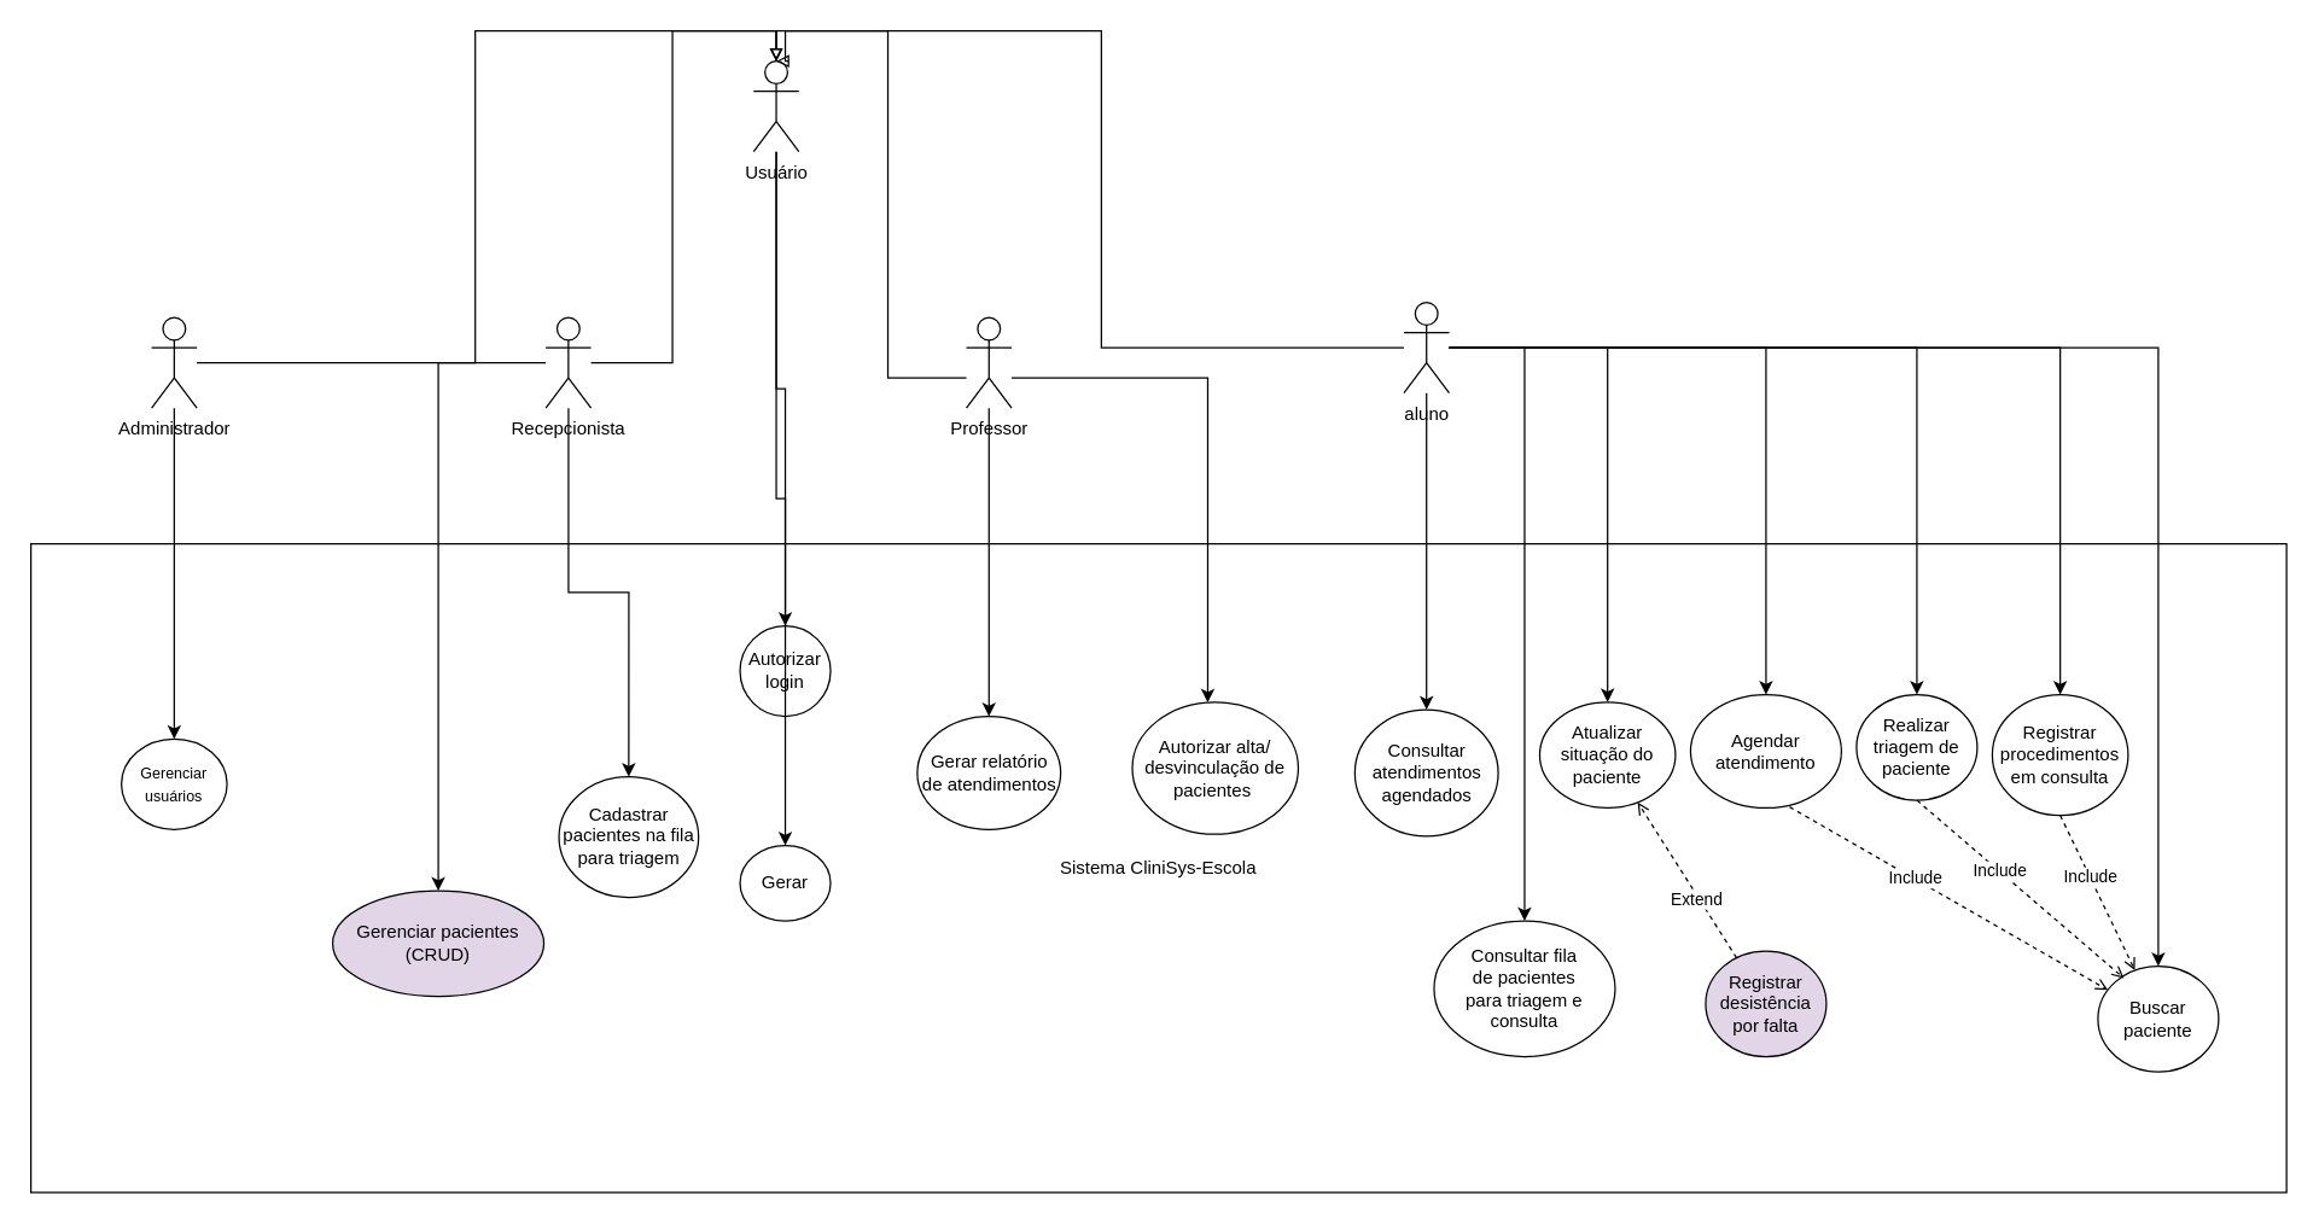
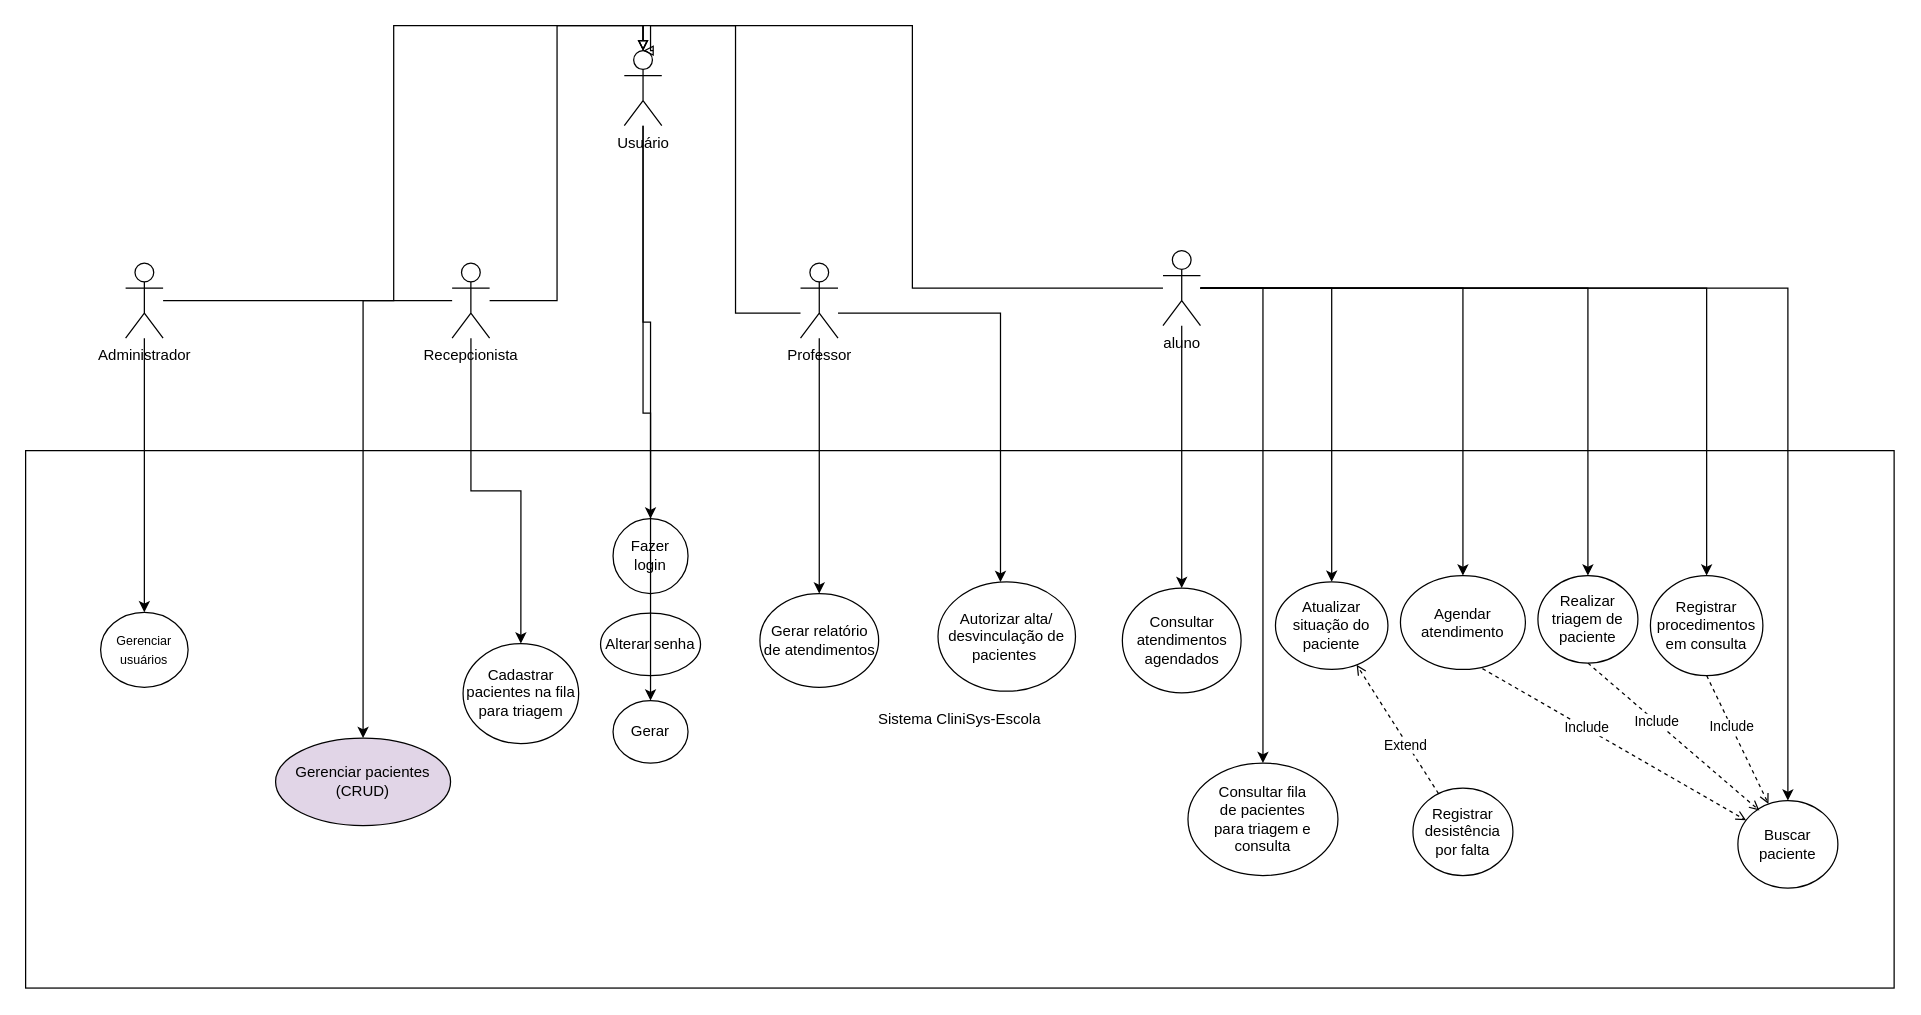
  <mxCell id="0" />
  <mxCell id="1" parent="0" />
  <mxCell id="2" style="edgeStyle=orthogonalEdgeStyle;rounded=0;orthogonalLoop=1;jettySize=auto;html=1;" edge="1" parent="1" source="9" target="34"><mxGeometry relative="1" as="geometry" /></mxCell>
  <mxCell id="3" style="edgeStyle=orthogonalEdgeStyle;rounded=0;orthogonalLoop=1;jettySize=auto;html=1;" edge="1" parent="1" source="9" target="35"><mxGeometry relative="1" as="geometry" /></mxCell>
  <mxCell id="4" style="edgeStyle=orthogonalEdgeStyle;rounded=0;orthogonalLoop=1;jettySize=auto;html=1;" edge="1" parent="1" source="9" target="36"><mxGeometry relative="1" as="geometry" /></mxCell>
  <mxCell id="5" style="edgeStyle=orthogonalEdgeStyle;rounded=0;orthogonalLoop=1;jettySize=auto;html=1;" edge="1" parent="1" source="9" target="38"><mxGeometry relative="1" as="geometry" /></mxCell>
  <mxCell id="6" style="edgeStyle=orthogonalEdgeStyle;rounded=0;orthogonalLoop=1;jettySize=auto;html=1;" edge="1" parent="1" source="9" target="40"><mxGeometry relative="1" as="geometry" /></mxCell>
  <mxCell id="7" style="edgeStyle=orthogonalEdgeStyle;rounded=0;orthogonalLoop=1;jettySize=auto;html=1;" edge="1" parent="1" source="9" target="33"><mxGeometry relative="1" as="geometry"><Array as="points"><mxPoint x="1010" y="230" /></Array></mxGeometry></mxCell>
  <mxCell id="8" style="edgeStyle=orthogonalEdgeStyle;rounded=0;orthogonalLoop=1;jettySize=auto;html=1;" edge="1" parent="1" source="9" target="37"><mxGeometry relative="1" as="geometry" /></mxCell>
  <mxCell id="9" value="aluno" style="shape=umlActor;verticalLabelPosition=bottom;verticalAlign=top;html=1;" vertex="1" parent="1"><mxGeometry x="930" y="200" width="30" height="60" as="geometry" /></mxCell>
  <mxCell id="10" style="edgeStyle=orthogonalEdgeStyle;rounded=0;orthogonalLoop=1;jettySize=auto;html=1;" edge="1" parent="1" source="11" target="24"><mxGeometry relative="1" as="geometry" /></mxCell>
  <mxCell id="11" value="Administrador" style="shape=umlActor;verticalLabelPosition=bottom;verticalAlign=top;html=1;" vertex="1" parent="1"><mxGeometry y="210" width="30" height="60" as="geometry" x="100" /></mxCell>
  <mxCell id="12" style="edgeStyle=orthogonalEdgeStyle;rounded=0;orthogonalLoop=1;jettySize=auto;html=1;" edge="1" parent="1" source="14" target="39"><mxGeometry relative="1" as="geometry"><Array as="points"><mxPoint x="800" y="250" /></Array></mxGeometry></mxCell>
  <mxCell id="13" style="edgeStyle=orthogonalEdgeStyle;rounded=0;orthogonalLoop=1;jettySize=auto;html=1;" edge="1" parent="1" source="14" target="29"><mxGeometry relative="1" as="geometry" /></mxCell>
  <mxCell id="14" value="Professor" style="shape=umlActor;verticalLabelPosition=bottom;verticalAlign=top;html=1;" vertex="1" parent="1"><mxGeometry x="640" y="210" width="30" height="60" as="geometry" /></mxCell>
  <mxCell id="15" style="edgeStyle=orthogonalEdgeStyle;rounded=0;orthogonalLoop=1;jettySize=auto;html=1;" edge="1" parent="1" source="16" target="25"><mxGeometry relative="1" as="geometry" /></mxCell>
  <mxCell id="16" value="Usuário" style="shape=umlActor;verticalLabelPosition=bottom;verticalAlign=top;html=1;" vertex="1" parent="1"><mxGeometry x="499" y="40" width="30" height="60" as="geometry" /></mxCell>
  <mxCell id="17" style="edgeStyle=orthogonalEdgeStyle;rounded=0;orthogonalLoop=1;jettySize=auto;html=1;" edge="1" parent="1" source="18" target="30"><mxGeometry relative="1" as="geometry" /></mxCell>
  <mxCell id="18" value="Recepcionista" style="shape=umlActor;verticalLabelPosition=bottom;verticalAlign=top;html=1;" vertex="1" parent="1"><mxGeometry x="361.25" y="210" width="30" height="60" as="geometry" /></mxCell>
  <mxCell id="19" style="edgeStyle=orthogonalEdgeStyle;rounded=0;orthogonalLoop=1;jettySize=auto;html=1;entryX=0.5;entryY=0;entryDx=0;entryDy=0;entryPerimeter=0;endArrow=block;endFill=0;" edge="1" parent="1" source="9" target="16"><mxGeometry relative="1" as="geometry" /></mxCell>
  <mxCell id="20" style="edgeStyle=orthogonalEdgeStyle;rounded=0;orthogonalLoop=1;jettySize=auto;html=1;entryX=0.5;entryY=0;entryDx=0;entryDy=0;entryPerimeter=0;endArrow=block;endFill=0;" edge="1" parent="1" source="18" target="16"><mxGeometry relative="1" as="geometry" /></mxCell>
  <mxCell id="21" style="edgeStyle=orthogonalEdgeStyle;rounded=0;orthogonalLoop=1;jettySize=auto;html=1;entryX=0.5;entryY=0;entryDx=0;entryDy=0;entryPerimeter=0;endArrow=block;endFill=0;" edge="1" parent="1" source="14" target="16"><mxGeometry relative="1" as="geometry"><Array as="points"><mxPoint x="588" y="250" /><mxPoint x="588" y="20" /><mxPoint x="520" y="20" /></Array></mxGeometry></mxCell>
  <mxCell id="22" style="edgeStyle=orthogonalEdgeStyle;rounded=0;orthogonalLoop=1;jettySize=auto;html=1;entryX=0.5;entryY=0;entryDx=0;entryDy=0;entryPerimeter=0;endArrow=block;endFill=0;" edge="1" parent="1" source="11" target="16"><mxGeometry relative="1" as="geometry" /></mxCell>
  <mxCell id="23" value="Sistema CliniSys-Escola" style="rounded=0;whiteSpace=wrap;html=1;fillColor=none;" vertex="1" parent="1"><mxGeometry x="20" y="360" width="1495" height="430" as="geometry" /></mxCell>
  <mxCell id="24" value="&lt;font size=&quot;1&quot;&gt;Gerenciar usuários&lt;/font&gt;" style="ellipse;html=1;whiteSpace=wrap;" vertex="1" parent="1"><mxGeometry x="80" y="489.38" width="70" height="60" as="geometry" /></mxCell>
- <mxCell id="25" value="Autorizar login" style="ellipse;html=1;whiteSpace=wrap;" vertex="1" parent="1"><mxGeometry x="490" y="414.38" width="60" height="60" as="geometry" /></mxCell>
+ <mxCell id="25" value="Fazer login" style="ellipse;html=1;whiteSpace=wrap;" vertex="1" parent="1"><mxGeometry x="490" y="414.38" width="60" height="60" as="geometry" /></mxCell>
+ <mxCell id="26" value="Alterar senha" style="ellipse;html=1;whiteSpace=wrap;" vertex="1" parent="1"><mxGeometry x="480" y="490" width="80" height="50" as="geometry" /></mxCell>
  <mxCell id="27" value="Gerar" style="ellipse;html=1;whiteSpace=wrap;" vertex="1" parent="1"><mxGeometry x="490" y="560" width="60" height="50" as="geometry" /></mxCell>
  <mxCell id="28" style="edgeStyle=orthogonalEdgeStyle;rounded=0;orthogonalLoop=1;jettySize=auto;html=1;" edge="1" parent="1" source="16" target="27"><mxGeometry relative="1" as="geometry" /></mxCell>
  <mxCell id="29" value="&lt;br&gt;Gerar relatório de atendimentos&lt;div&gt;&lt;br&gt;&lt;/div&gt;" style="ellipse;html=1;whiteSpace=wrap;" vertex="1" parent="1"><mxGeometry x="607.5" y="474.38" width="95" height="75" as="geometry" /></mxCell>
  <mxCell id="30" value="&lt;font style=&quot;font-size: 12px;&quot;&gt;Cadastrar pacientes na fila para triagem&lt;/font&gt;" style="ellipse;html=1;whiteSpace=wrap;" vertex="1" parent="1"><mxGeometry x="370" y="514.38" width="92.5" height="80" as="geometry" /></mxCell>
  <mxCell id="31" value="Gerenciar pacientes (CRUD)" style="ellipse;html=1;whiteSpace=wrap;fillColor=#e1d5e7;" vertex="1" parent="1"><mxGeometry x="220" y="590" width="140" height="70" as="geometry" /></mxCell>
  <mxCell id="32" style="edgeStyle=orthogonalEdgeStyle;rounded=0;orthogonalLoop=1;jettySize=auto;html=1;" edge="1" parent="1" source="18" target="31"><mxGeometry relative="1" as="geometry" /></mxCell>
  <mxCell id="33" value="&lt;div&gt;&amp;nbsp; &amp;nbsp; &amp;nbsp;Consultar fila&amp;nbsp; &amp;nbsp; &amp;nbsp; de pacientes&lt;/div&gt;&lt;div&gt;para triagem e consulta&lt;/div&gt;" style="ellipse;html=1;whiteSpace=wrap;" vertex="1" parent="1"><mxGeometry x="950" y="610" width="120" height="90" as="geometry" /></mxCell>
  <mxCell id="34" value="Realizar triagem de paciente" style="ellipse;html=1;whiteSpace=wrap;" vertex="1" parent="1"><mxGeometry x="1230" y="460" width="80" height="70" as="geometry" /></mxCell>
  <mxCell id="35" value="Agendar atendimento" style="ellipse;html=1;whiteSpace=wrap;" vertex="1" parent="1"><mxGeometry x="1120" y="460" width="100" height="75" as="geometry" /></mxCell>
  <mxCell id="36" value="&lt;div&gt;Consultar atendimentos&lt;/div&gt;&lt;div&gt;agendados&lt;/div&gt;" style="ellipse;html=1;whiteSpace=wrap;" vertex="1" parent="1"><mxGeometry x="897.5" y="470" width="95" height="83.75" as="geometry" /></mxCell>
  <mxCell id="37" value="Registrar procedimentos em consulta" style="ellipse;html=1;whiteSpace=wrap;" vertex="1" parent="1"><mxGeometry x="1320" y="460" width="90" height="80" as="geometry" /></mxCell>
  <mxCell id="38" value="&lt;br&gt;&lt;div align=&quot;center&quot;&gt;Atualizar situação do paciente&lt;br&gt;&lt;br&gt;&lt;/div&gt;" style="ellipse;html=1;whiteSpace=wrap;align=center;" vertex="1" parent="1"><mxGeometry x="1020" y="465" width="90" height="70" as="geometry" /></mxCell>
  <mxCell id="39" value="Autorizar alta/ desvinculação de pacientes&amp;nbsp;" style="ellipse;html=1;whiteSpace=wrap;" vertex="1" parent="1"><mxGeometry x="750" y="465" width="110" height="87.5" as="geometry" /></mxCell>
  <mxCell id="40" value="Buscar paciente" style="ellipse;html=1;whiteSpace=wrap;" vertex="1" parent="1"><mxGeometry x="1390" y="640" width="80" height="70" as="geometry" /></mxCell>
- <mxCell id="41" value="Registrar desistência por falta" style="ellipse;html=1;whiteSpace=wrap;fillColor=#e1d5e7;" vertex="1" parent="1"><mxGeometry x="1130" y="630" width="80" height="70" as="geometry" /></mxCell>
+ <mxCell id="41" value="Registrar desistência por falta" style="ellipse;html=1;whiteSpace=wrap;" vertex="1" parent="1"><mxGeometry x="1130" y="630" width="80" height="70" as="geometry" /></mxCell>
  <mxCell id="42" value="" style="endArrow=open;html=1;rounded=0;dashed=1;endFill=0;exitX=0.656;exitY=0.992;exitDx=0;exitDy=0;exitPerimeter=0;" edge="1" parent="1" source="35" target="40"><mxGeometry width="50" height="50" relative="1" as="geometry"><mxPoint x="1180" y="530" as="sourcePoint" /><mxPoint x="1130" y="490" as="targetPoint" /></mxGeometry></mxCell>
  <mxCell id="43" value="Include" style="edgeLabel;html=1;align=center;verticalAlign=middle;resizable=0;points=[];" vertex="1" connectable="0" parent="42"><mxGeometry x="-0.22" y="1" relative="1" as="geometry"><mxPoint y="1" as="offset" /></mxGeometry></mxCell>
  <mxCell id="44" value="" style="endArrow=open;html=1;rounded=0;dashed=1;endFill=0;exitX=0.5;exitY=1;exitDx=0;exitDy=0;entryX=0.215;entryY=0.114;entryDx=0;entryDy=0;entryPerimeter=0;" edge="1" parent="1" source="34" target="40"><mxGeometry width="50" height="50" relative="1" as="geometry"><mxPoint x="1140" y="490" as="sourcePoint" /><mxPoint x="1269" y="583" as="targetPoint" /></mxGeometry></mxCell>
  <mxCell id="45" value="Include" style="edgeLabel;html=1;align=center;verticalAlign=middle;resizable=0;points=[];" vertex="1" connectable="0" parent="44"><mxGeometry x="-0.22" y="1" relative="1" as="geometry"><mxPoint y="1" as="offset" /></mxGeometry></mxCell>
  <mxCell id="46" value="" style="endArrow=open;html=1;rounded=0;dashed=1;endFill=0;exitX=0.5;exitY=1;exitDx=0;exitDy=0;" edge="1" parent="1" source="37" target="40"><mxGeometry width="50" height="50" relative="1" as="geometry"><mxPoint x="1289" y="524" as="sourcePoint" /><mxPoint x="1330" y="616" as="targetPoint" /></mxGeometry></mxCell>
  <mxCell id="47" value="Include" style="edgeLabel;html=1;align=center;verticalAlign=middle;resizable=0;points=[];" vertex="1" connectable="0" parent="46"><mxGeometry x="-0.22" y="1" relative="1" as="geometry"><mxPoint y="1" as="offset" /></mxGeometry></mxCell>
  <mxCell id="48" value="" style="endArrow=open;html=1;rounded=0;dashed=1;endFill=0;" edge="1" parent="1" source="41" target="38"><mxGeometry width="50" height="50" relative="1" as="geometry"><mxPoint x="1147" y="710" as="sourcePoint" /><mxPoint x="1110" y="808" as="targetPoint" /></mxGeometry></mxCell>
  <mxCell id="49" value="Extend" style="edgeLabel;html=1;align=center;verticalAlign=middle;resizable=0;points=[];" vertex="1" connectable="0" parent="48"><mxGeometry x="-0.22" y="1" relative="1" as="geometry"><mxPoint y="1" as="offset" /></mxGeometry></mxCell>
